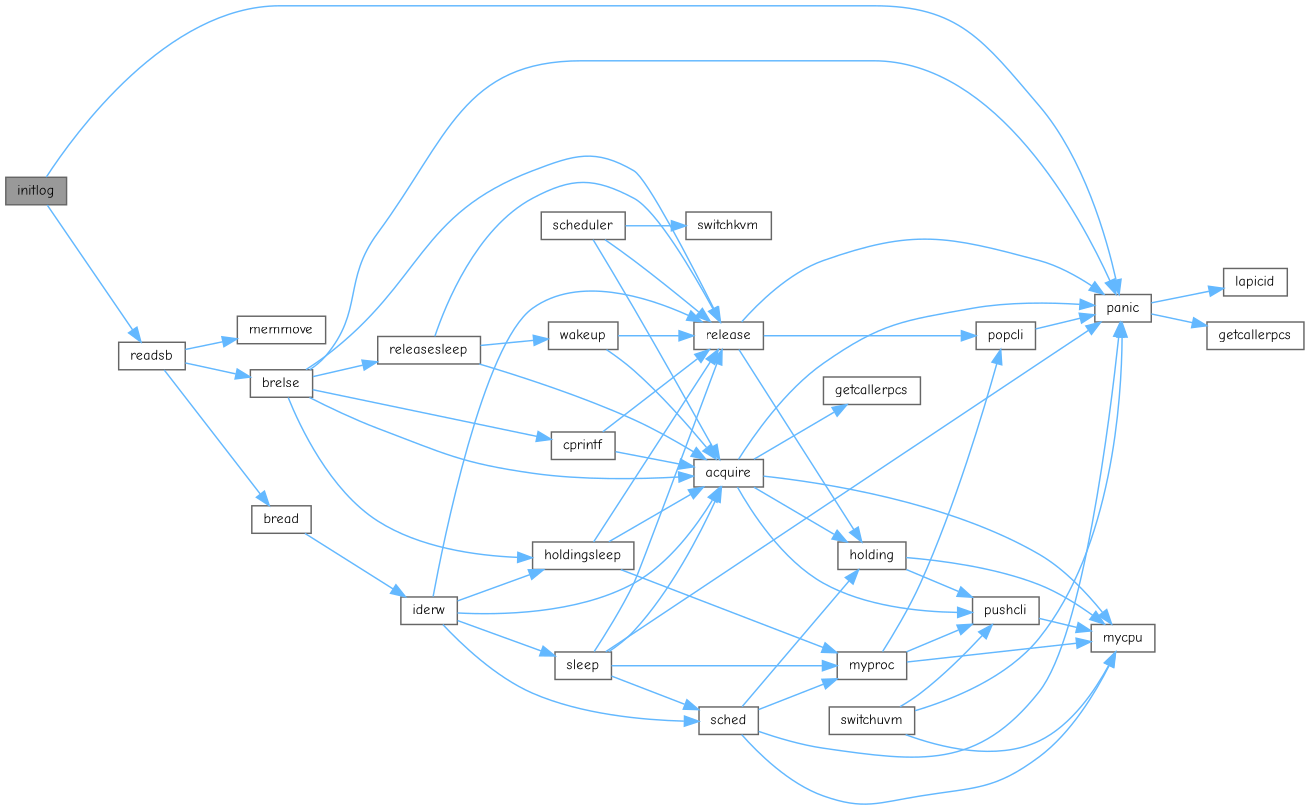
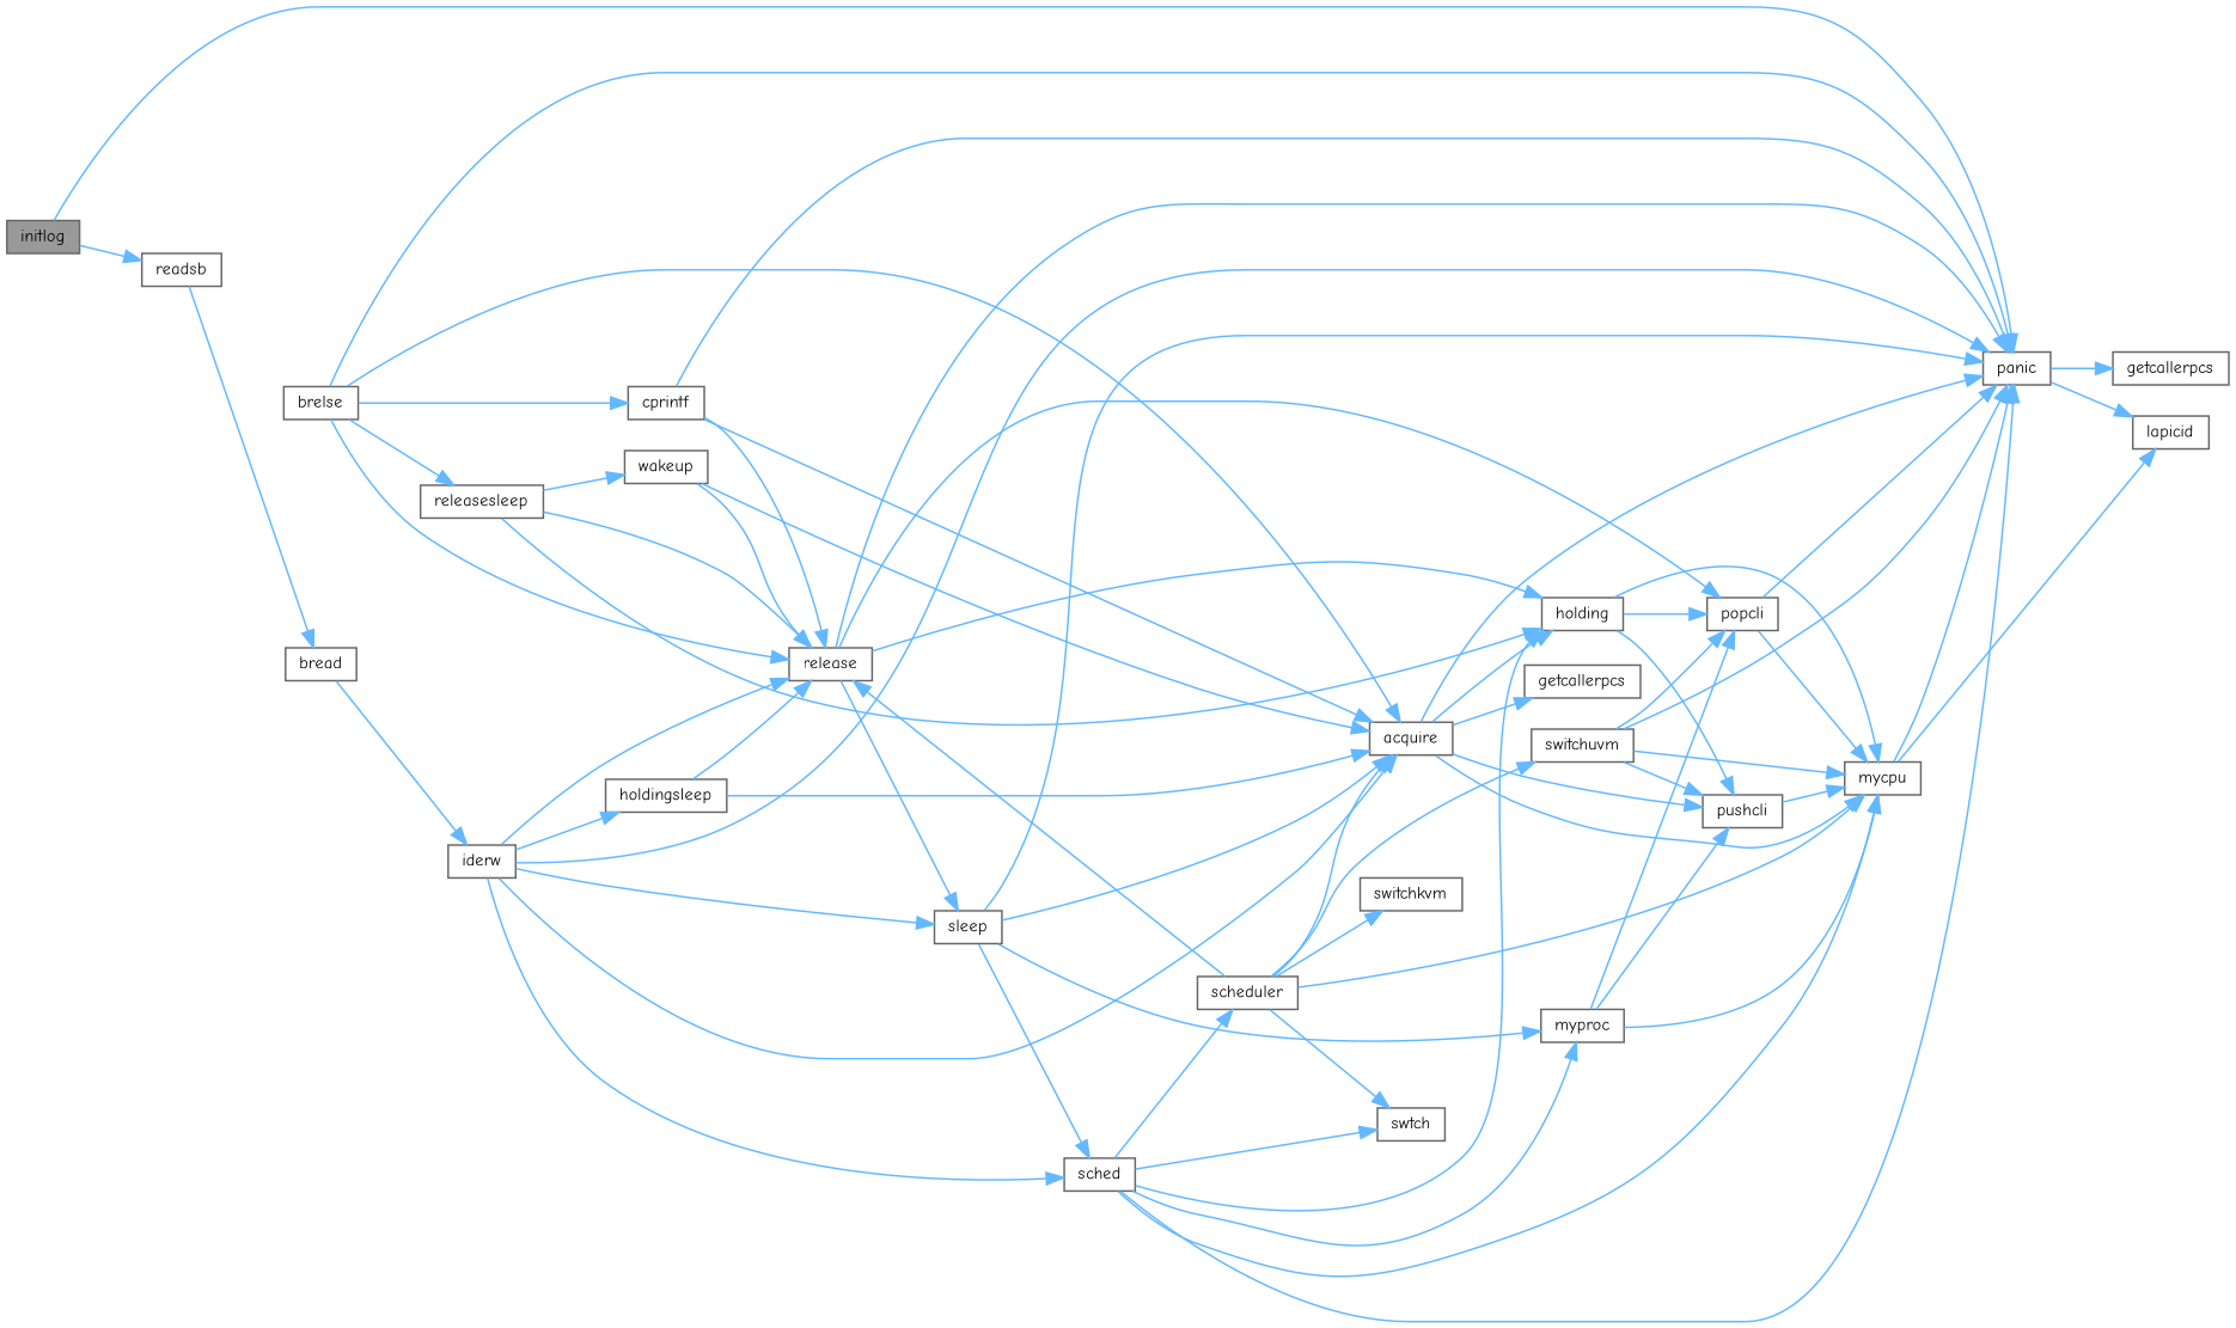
  digraph {
    fontname="Comic Neue"
    rankdir=LR
    node [color=grey40 fillcolor=white fontname="Comic Neue" fontsize=10 shape=box style=filled]
    edge [color=steelblue1 fontname="Comic Neue" fontsize=10 labelfontname=Helvetica labelfontsize=10 style=solid]
    n1 [color=gray40 fillcolor=grey60 fontcolor=black height=0.2 label=initlog width=0.4]
    n2 [height=0.2 label=panic width=0.4]
    n3 [height=0.2 label=readsb width=0.4]
    n4 [height=0.2 label=lapicid width=0.4]
    n5 [height=0.2 label=getcallerpcs width=0.4]
    n6 [height=0.2 label=bread width=0.4]
-   n7 [height=0.2 label=memmove width=0.4]
    n8 [height=0.2 label=brelse width=0.4]
    n9 [height=0.2 label=cprintf width=0.4]
    n10 [height=0.2 label=acquire width=0.4]
    n11 [height=0.2 label=release width=0.4]
    n12 [height=0.2 label=getcallerpcs width=0.4]
    n13 [height=0.2 label=holding width=0.4]
    n14 [height=0.2 label=mycpu width=0.4]
    n15 [height=0.2 label=pushcli width=0.4]
    n16 [height=0.2 label=popcli width=0.4]
    n17 [height=0.2 label=iderw width=0.4]
    n18 [height=0.2 label=holdingsleep width=0.4]
    n19 [height=0.2 label=releasesleep width=0.4]
    n20 [height=0.2 label=sleep width=0.4]
    n21 [height=0.2 label=sched width=0.4]
    n22 [height=0.2 label=myproc width=0.4]
    n23 [height=0.2 label=scheduler width=0.4]
+   n24 [height=0.2 label=swtch width=0.4]
    n25 [height=0.2 label=switchkvm width=0.4]
    n26 [height=0.2 label=switchuvm width=0.4]
    n27 [height=0.2 label=wakeup width=0.4]
    n1 -> n2
    n1 -> n3
    n2 -> n4
    n2 -> n5
    n3 -> n6
-   n3 -> n7
-   n3 -> n8
    n6 -> n17
    n8 -> n2
    n8 -> n9
    n8 -> n10
    n8 -> n11
-   n8 -> n18
    n8 -> n19
+   n9 -> n2
    n9 -> n10
    n9 -> n11
    n10 -> n2
    n10 -> n12
    n10 -> n13
    n10 -> n14
    n10 -> n15
    n11 -> n2
    n11 -> n13
    n11 -> n16
    n13 -> n14
    n13 -> n15
+   n13 -> n16
+   n14 -> n2
+   n14 -> n4
    n15 -> n14
    n16 -> n2
+   n16 -> n14
+   n17 -> n2
    n17 -> n10
    n17 -> n11
    n17 -> n18
    n17 -> n20
    n17 -> n21
    n18 -> n10
    n18 -> n11
-   n18 -> n22
-   n19 -> n10
+   n19 -> n13
    n19 -> n11
    n19 -> n27
    n20 -> n2
    n20 -> n10
-   n20 -> n11
+   n11 -> n20
    n20 -> n21
    n20 -> n22
    n21 -> n2
    n21 -> n13
    n21 -> n14
    n21 -> n22
+   n21 -> n23
+   n21 -> n24
    n22 -> n14
    n22 -> n15
    n22 -> n16
    n23 -> n10
    n23 -> n11
+   n23 -> n14
+   n23 -> n24
    n23 -> n25
+   n23 -> n26
    n26 -> n2
    n26 -> n14
    n26 -> n15
+   n26 -> n16
    n27 -> n10
    n27 -> n11
  }
